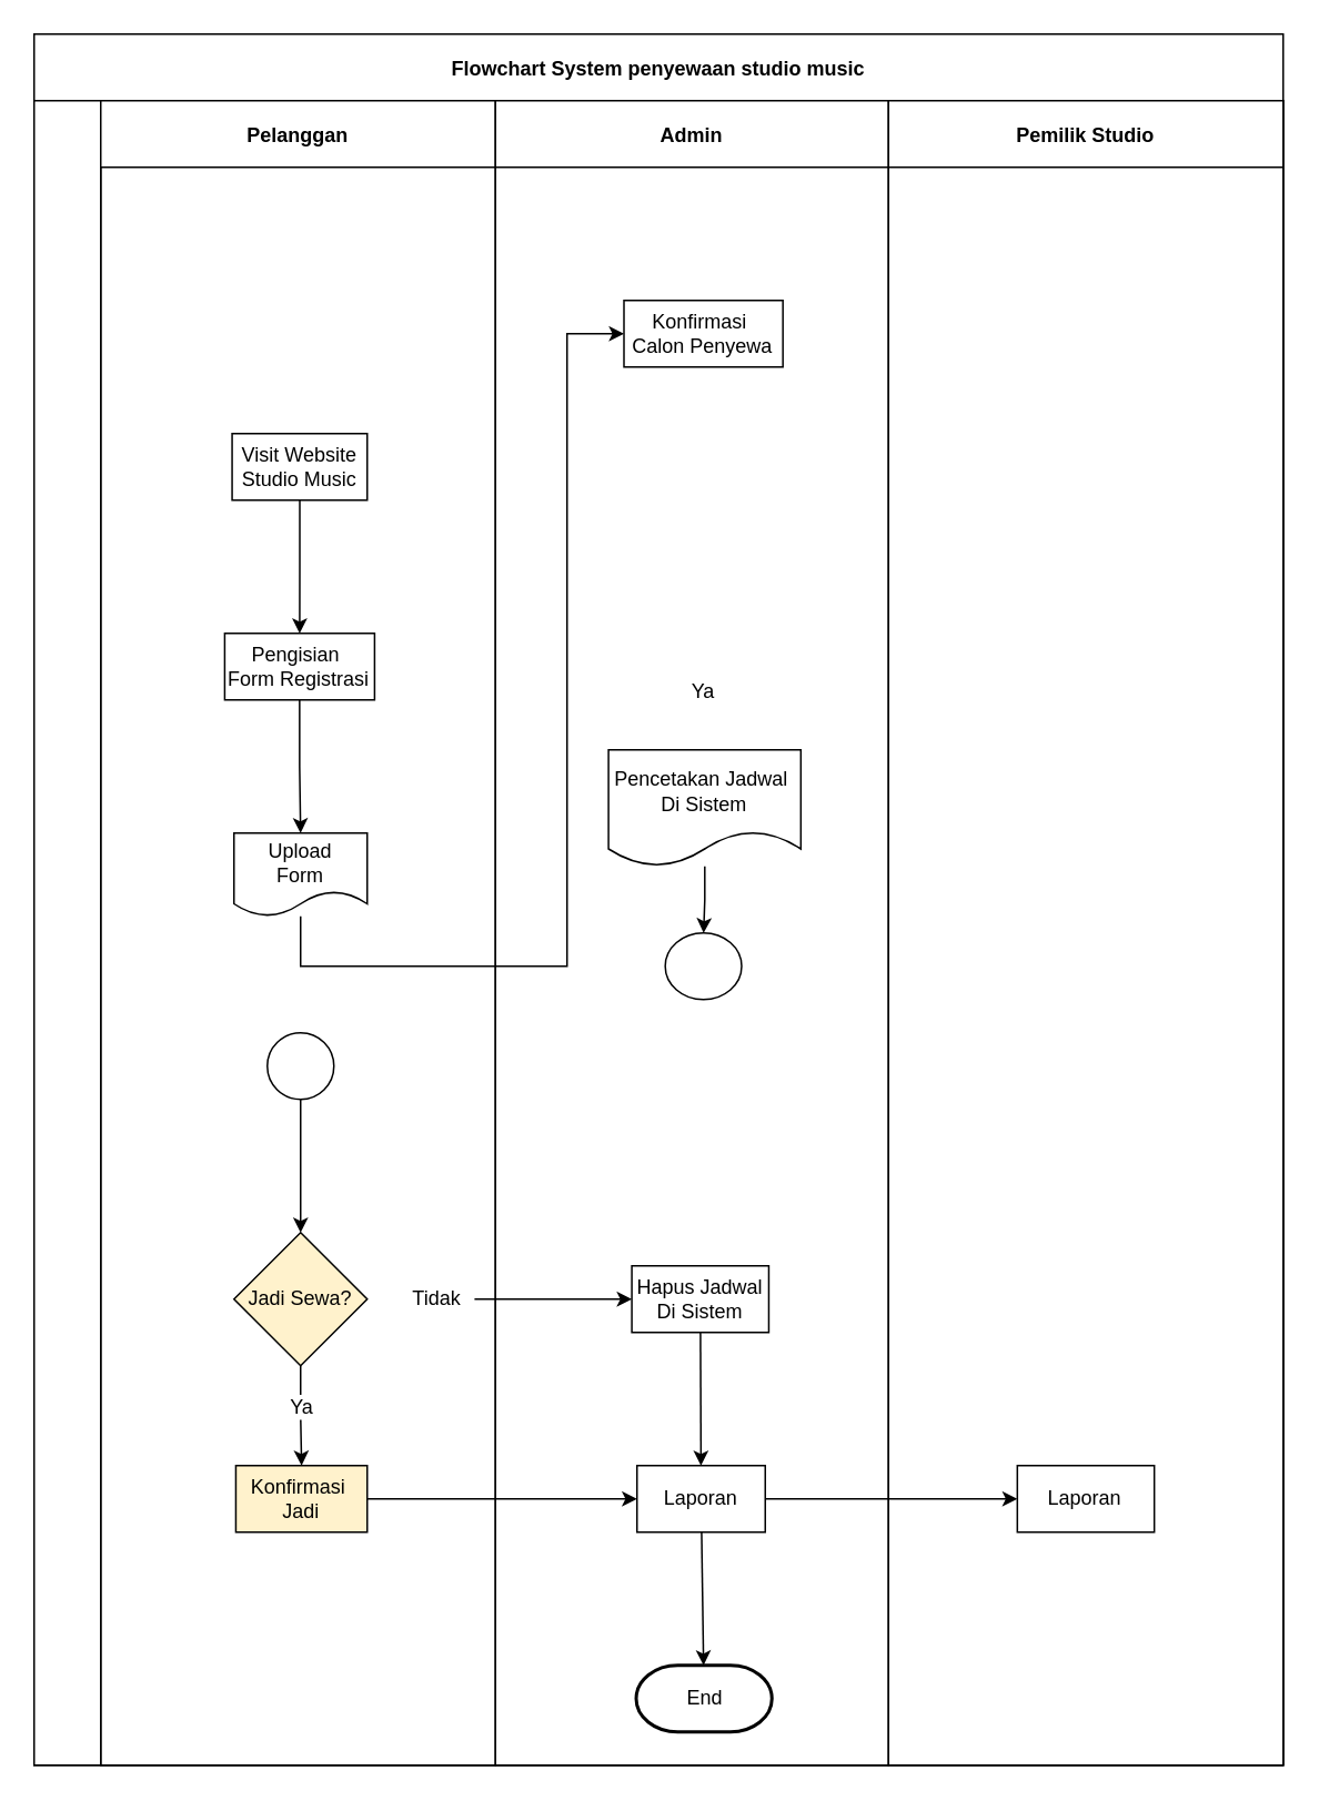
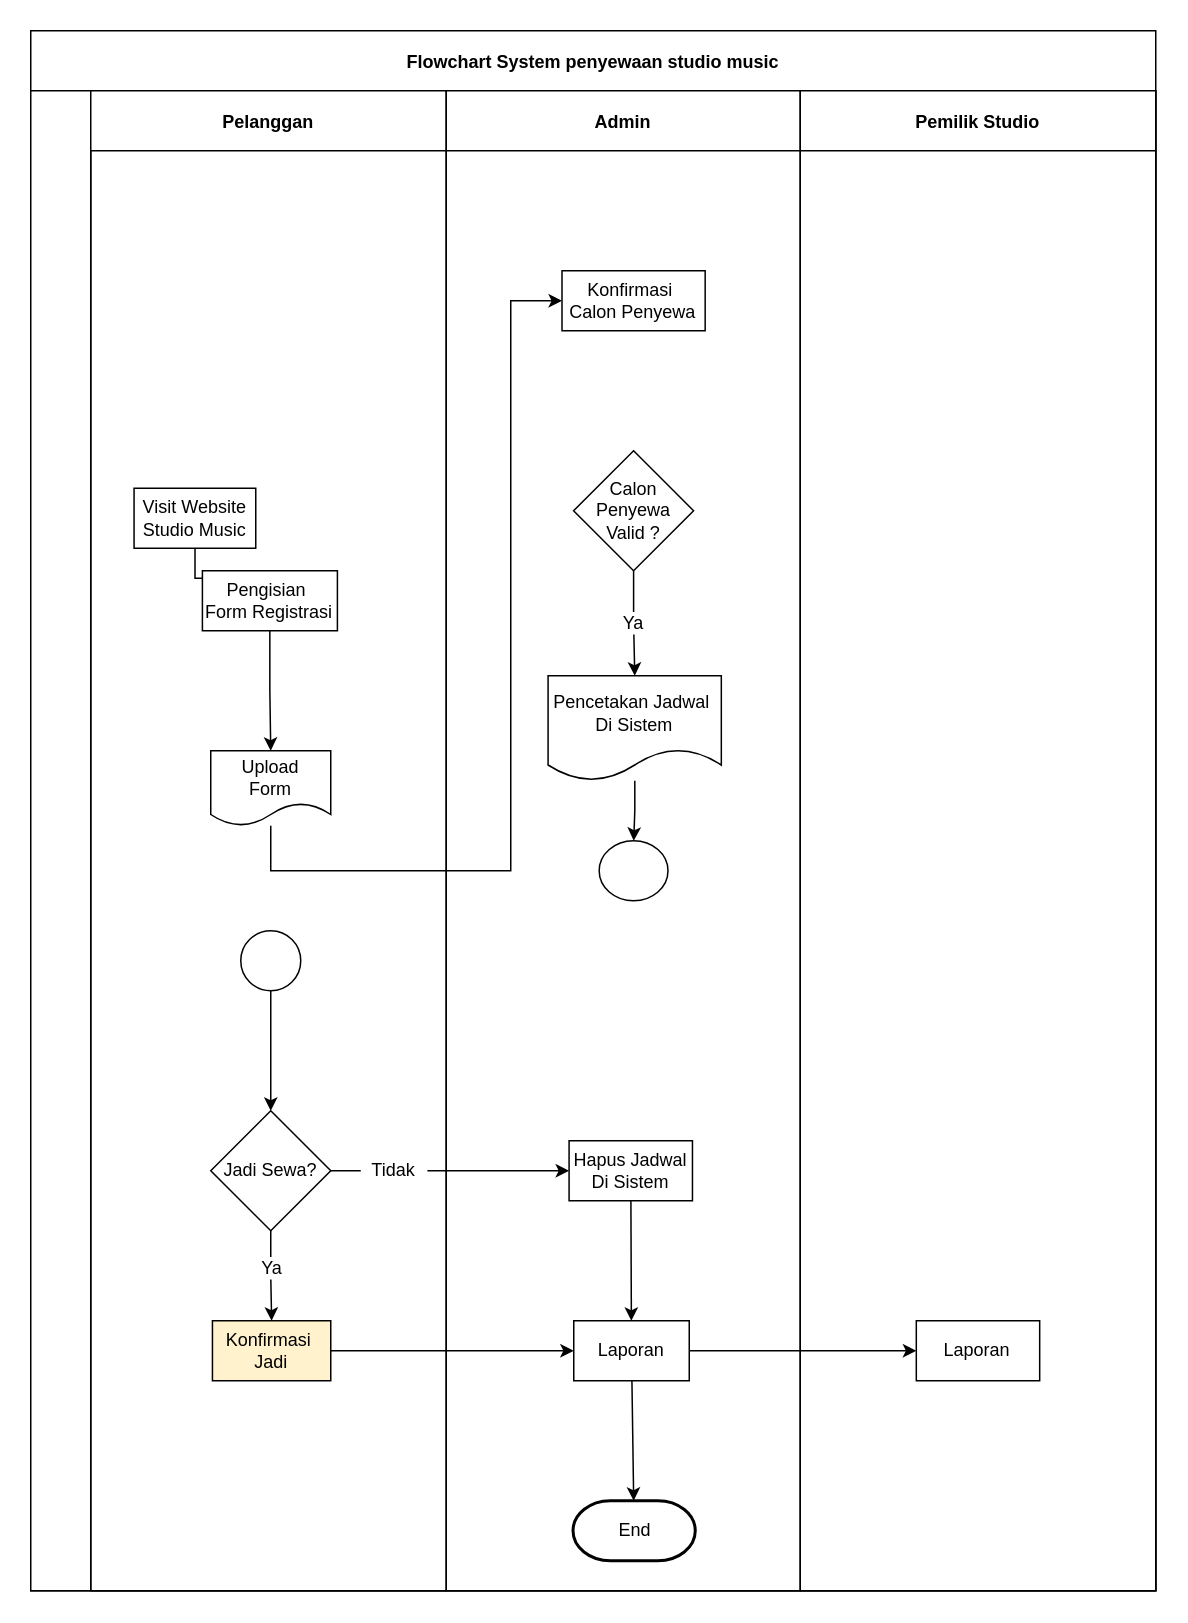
  <mxCell id="0" />
  <mxCell id="1" parent="0" />
  <mxCell id="2" value="Flowchart System penyewaan studio music" style="shape=table;childLayout=tableLayout;rowLines=0;columnLines=0;startSize=40;collapsible=0;recursiveResize=0;expand=0;pointerEvents=0;fontStyle=1;align=center;" vertex="1" parent="1"><mxGeometry x="20" y="20" width="750" height="1040" as="geometry" /></mxCell>
  <mxCell id="3" value="" style="swimlane;horizontal=0;points=[[0,0.5],[1,0.5]];portConstraint=eastwest;startSize=40;collapsible=0;recursiveResize=0;expand=0;pointerEvents=0;fontStyle=1" vertex="1" parent="2"><mxGeometry y="40" width="750" height="1000" as="geometry" /></mxCell>
  <mxCell id="4" value="Pelanggan" style="swimlane;connectable=0;startSize=40;collapsible=0;recursiveResize=0;expand=0;pointerEvents=0;" vertex="1" parent="3"><mxGeometry x="40" width="237" height="1000" as="geometry"><mxRectangle width="237" height="1000" as="alternateBounds" /></mxGeometry></mxCell>
  <mxCell id="5" style="edgeStyle=orthogonalEdgeStyle;rounded=0;orthogonalLoop=1;jettySize=auto;html=1;entryX=0.5;entryY=0;entryDx=0;entryDy=0;" edge="1" parent="4" source="6" target="8"><mxGeometry relative="1" as="geometry" /></mxCell>
- <mxCell id="6" value="Visit Website Studio Music" style="rounded=0;whiteSpace=wrap;html=1;" vertex="1" parent="4"><mxGeometry x="78.88" y="200" width="81.12" height="40" as="geometry" /></mxCell>
+ <mxCell id="6" value="Visit Website Studio Music" style="rounded=0;whiteSpace=wrap;html=1;" vertex="1" parent="4"><mxGeometry x="28.88" y="265" width="81.12" height="40" as="geometry" /></mxCell>
  <mxCell id="7" style="edgeStyle=orthogonalEdgeStyle;rounded=0;orthogonalLoop=1;jettySize=auto;html=1;" edge="1" parent="4" source="8" target="9"><mxGeometry relative="1" as="geometry" /></mxCell>
  <mxCell id="8" value="Pengisian&amp;nbsp;&lt;br&gt;Form Registrasi" style="rounded=0;whiteSpace=wrap;html=1;" vertex="1" parent="4"><mxGeometry x="74.44" y="320" width="90" height="40" as="geometry" /></mxCell>
  <mxCell id="9" value="Upload&lt;br&gt;Form" style="shape=document;whiteSpace=wrap;html=1;boundedLbl=1;" vertex="1" parent="4"><mxGeometry x="80" y="440" width="80" height="50" as="geometry" /></mxCell>
  <mxCell id="10" style="edgeStyle=orthogonalEdgeStyle;rounded=0;orthogonalLoop=1;jettySize=auto;html=1;" edge="1" parent="4" source="11" target="13"><mxGeometry relative="1" as="geometry" /></mxCell>
  <mxCell id="11" value="" style="verticalLabelPosition=bottom;verticalAlign=top;html=1;shape=mxgraph.flowchart.on-page_reference;" vertex="1" parent="4"><mxGeometry x="100.02" y="560" width="39.98" height="40" as="geometry" /></mxCell>
  <mxCell id="12" style="edgeStyle=orthogonalEdgeStyle;rounded=0;orthogonalLoop=1;jettySize=auto;html=1;" edge="1" parent="4" source="13" target="14"><mxGeometry relative="1" as="geometry" /></mxCell>
- <mxCell id="13" value="Jadi Sewa?" style="rhombus;whiteSpace=wrap;html=1;fillColor=#fff2cc;" vertex="1" parent="4"><mxGeometry x="80.01" y="680" width="80" height="80" as="geometry" /></mxCell>
+ <mxCell id="13" value="Jadi Sewa?" style="rhombus;whiteSpace=wrap;html=1;" vertex="1" parent="4"><mxGeometry x="80.01" y="680" width="80" height="80" as="geometry" /></mxCell>
  <mxCell id="14" value="Konfirmasi&amp;nbsp;&lt;br&gt;Jadi" style="rounded=0;whiteSpace=wrap;html=1;fillColor=#fff2cc;" vertex="1" parent="4"><mxGeometry x="81.13" y="820" width="78.87" height="40" as="geometry" /></mxCell>
  <mxCell id="15" value="Ya" style="text;html=1;align=center;verticalAlign=middle;whiteSpace=wrap;rounded=0;labelBackgroundColor=default;" vertex="1" parent="4"><mxGeometry x="90.56" y="770" width="60" height="30" as="geometry" /></mxCell>
  <mxCell id="16" value="Tidak" style="text;html=1;align=center;verticalAlign=middle;whiteSpace=wrap;rounded=0;labelBackgroundColor=default;" vertex="1" parent="4"><mxGeometry x="180" y="705" width="44.44" height="30" as="geometry" /></mxCell>
+ <mxCell id="17" value="" style="edgeStyle=orthogonalEdgeStyle;rounded=0;orthogonalLoop=1;jettySize=auto;html=1;entryX=0;entryY=0.5;entryDx=0;entryDy=0;endArrow=none;" edge="1" parent="4" source="13" target="16"><mxGeometry relative="1" as="geometry"><mxPoint x="240.01" y="880" as="sourcePoint" /><mxPoint x="398.89" y="880" as="targetPoint" /></mxGeometry></mxCell>
  <mxCell id="18" value="Admin" style="swimlane;connectable=0;startSize=40;collapsible=0;recursiveResize=0;expand=0;pointerEvents=0;" vertex="1" parent="3"><mxGeometry x="277" width="236" height="1000" as="geometry"><mxRectangle width="236" height="1000" as="alternateBounds" /></mxGeometry></mxCell>
  <mxCell id="19" style="edgeStyle=orthogonalEdgeStyle;rounded=0;orthogonalLoop=1;jettySize=auto;html=1;" edge="1" parent="18" source="20" target="24"><mxGeometry relative="1" as="geometry" /></mxCell>
  <mxCell id="20" value="Pencetakan Jadwal&amp;nbsp;&lt;br&gt;Di Sistem" style="shape=document;whiteSpace=wrap;html=1;boundedLbl=1;" vertex="1" parent="18"><mxGeometry x="67.89" y="390" width="115.49" height="70" as="geometry" /></mxCell>
  <mxCell id="21" value="Konfirmasi&amp;nbsp;&lt;br&gt;Calon Penyewa" style="rounded=0;whiteSpace=wrap;html=1;" vertex="1" parent="18"><mxGeometry x="77.17" y="120" width="95.44" height="40" as="geometry" /></mxCell>
+ <mxCell id="22" style="edgeStyle=orthogonalEdgeStyle;rounded=0;orthogonalLoop=1;jettySize=auto;html=1;" edge="1" parent="18" source="23" target="20"><mxGeometry relative="1" as="geometry" /></mxCell>
+ <mxCell id="23" value="Calon Penyewa Valid ?" style="rhombus;whiteSpace=wrap;html=1;" vertex="1" parent="18"><mxGeometry x="84.89" y="240" width="80" height="80" as="geometry" /></mxCell>
  <mxCell id="24" value="" style="verticalLabelPosition=bottom;verticalAlign=top;html=1;shape=mxgraph.flowchart.on-page_reference;" vertex="1" parent="18"><mxGeometry x="101.95" y="500" width="45.88" height="40" as="geometry" /></mxCell>
  <mxCell id="25" style="rounded=0;orthogonalLoop=1;jettySize=auto;html=1;" edge="1" parent="18" source="26" target="29"><mxGeometry relative="1" as="geometry"><mxPoint x="120.92" y="820" as="targetPoint" /></mxGeometry></mxCell>
  <mxCell id="26" value="Hapus Jadwal&lt;br&gt;Di Sistem" style="rounded=0;whiteSpace=wrap;html=1;" vertex="1" parent="18"><mxGeometry x="81.89" y="700" width="82.25" height="40" as="geometry" /></mxCell>
  <mxCell id="27" value="End" style="strokeWidth=2;html=1;shape=mxgraph.flowchart.terminator;whiteSpace=wrap;" vertex="1" parent="18"><mxGeometry x="84.51" y="940" width="81.5" height="40" as="geometry" /></mxCell>
  <mxCell id="28" style="edgeStyle=none;rounded=0;orthogonalLoop=1;jettySize=auto;html=1;" edge="1" parent="18" source="29" target="27"><mxGeometry relative="1" as="geometry" /></mxCell>
  <mxCell id="29" value="Laporan" style="rounded=0;whiteSpace=wrap;html=1;" vertex="1" parent="18"><mxGeometry x="85" y="820" width="77" height="40" as="geometry" /></mxCell>
  <mxCell id="30" value="Ya" style="text;html=1;align=center;verticalAlign=middle;whiteSpace=wrap;rounded=0;labelBackgroundColor=default;" vertex="1" parent="18"><mxGeometry x="95.26" y="340" width="60" height="30" as="geometry" /></mxCell>
  <mxCell id="31" value="Pemilik Studio" style="swimlane;connectable=0;startSize=40;collapsible=0;recursiveResize=0;expand=0;pointerEvents=0;" vertex="1" parent="3"><mxGeometry x="513" width="237" height="1000" as="geometry"><mxRectangle width="237" height="1000" as="alternateBounds" /></mxGeometry></mxCell>
  <mxCell id="32" value="Laporan" style="rounded=0;whiteSpace=wrap;html=1;" vertex="1" parent="31"><mxGeometry x="77.37" y="820" width="82.25" height="40" as="geometry" /></mxCell>
  <mxCell id="33" style="edgeStyle=orthogonalEdgeStyle;rounded=0;orthogonalLoop=1;jettySize=auto;html=1;" edge="1" parent="3" source="9" target="21"><mxGeometry relative="1" as="geometry"><Array as="points"><mxPoint x="160" y="520" /><mxPoint x="320" y="520" /><mxPoint x="320" y="140" /></Array></mxGeometry></mxCell>
  <mxCell id="34" style="edgeStyle=orthogonalEdgeStyle;rounded=0;orthogonalLoop=1;jettySize=auto;html=1;entryX=0;entryY=0.5;entryDx=0;entryDy=0;startArrow=none;" edge="1" parent="3" source="16" target="26"><mxGeometry relative="1" as="geometry" /></mxCell>
  <mxCell id="35" style="edgeStyle=none;rounded=0;orthogonalLoop=1;jettySize=auto;html=1;" edge="1" parent="3" source="14" target="29"><mxGeometry relative="1" as="geometry" /></mxCell>
  <mxCell id="36" style="edgeStyle=none;rounded=0;orthogonalLoop=1;jettySize=auto;html=1;" edge="1" parent="3" source="29" target="32"><mxGeometry relative="1" as="geometry" /></mxCell>
